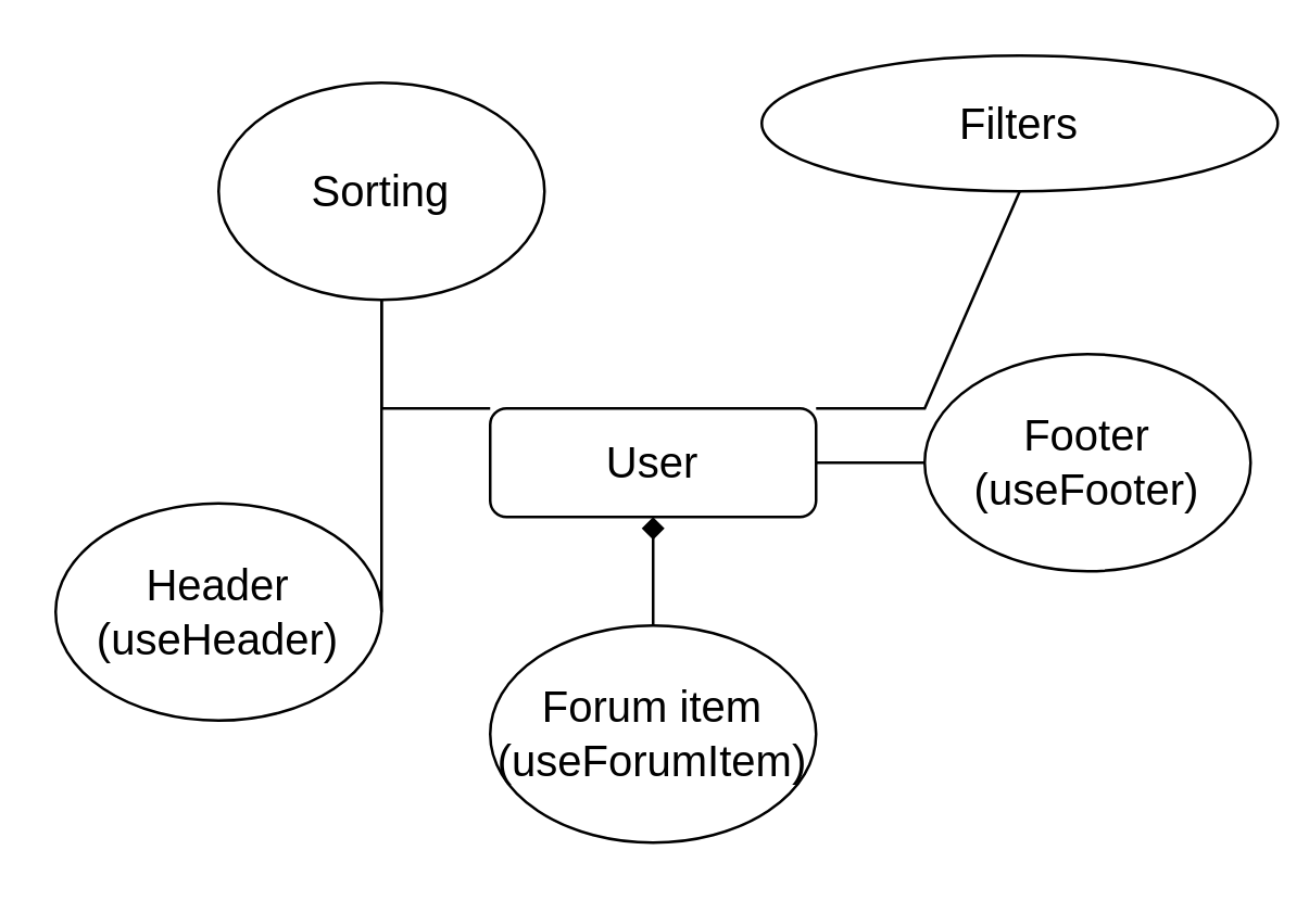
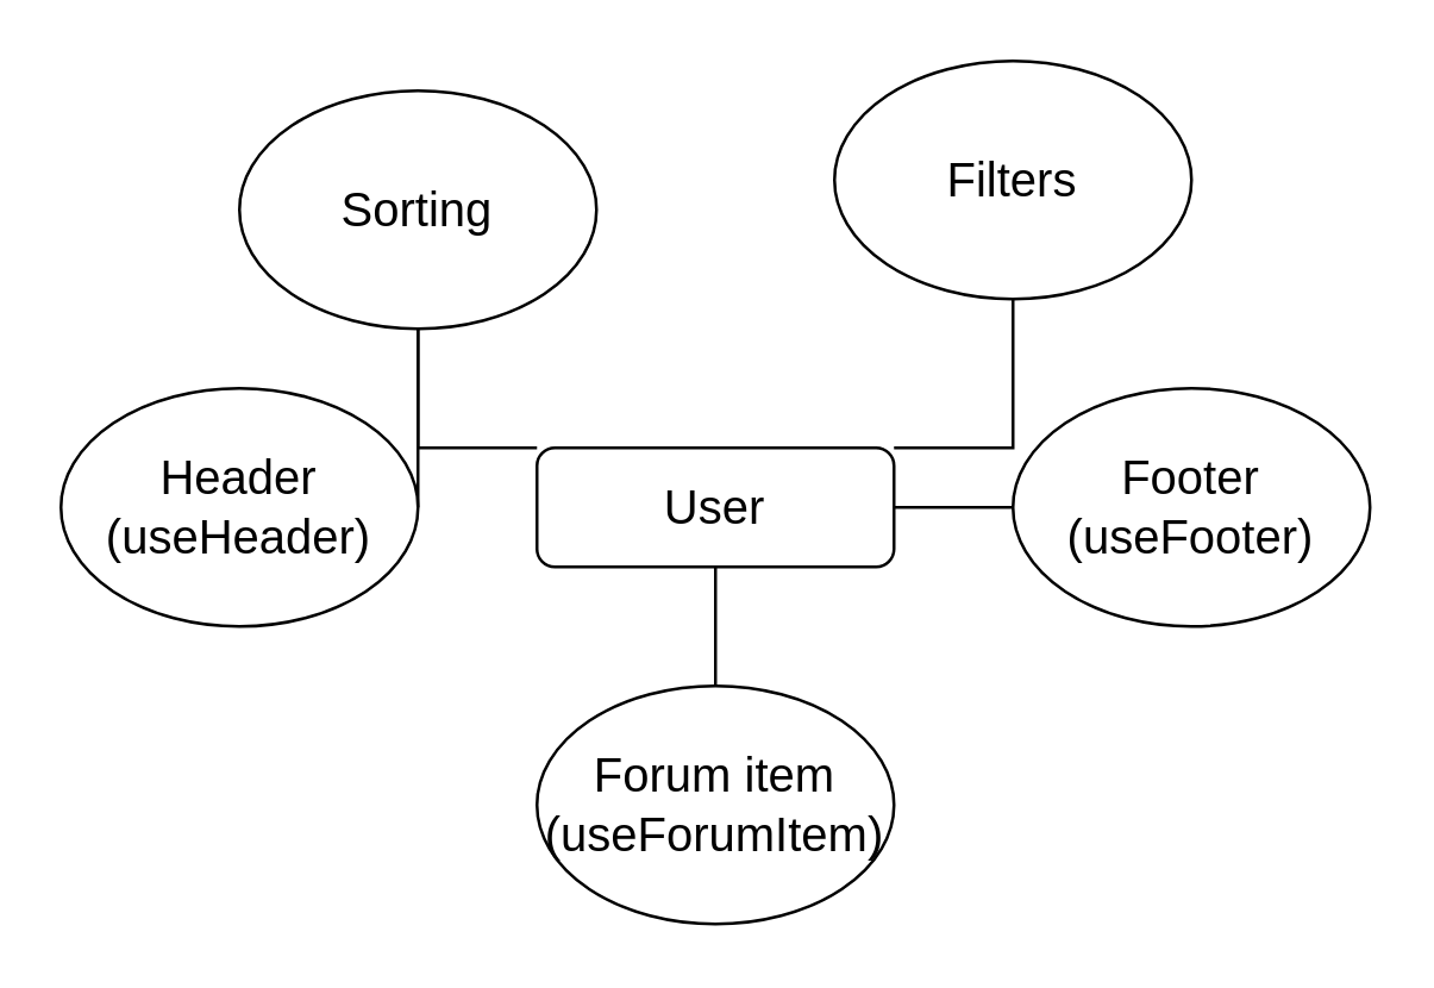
  <mxCell id="0" />
  <mxCell id="1" parent="0" />
  <mxCell id="2" value="&lt;font style=&quot;font-size: 16px;&quot;&gt;User&lt;/font&gt;" style="rounded=1;whiteSpace=wrap;html=1;" vertex="1" parent="1"><mxGeometry x="180" y="150" width="120" height="40" as="geometry" /></mxCell>
  <mxCell id="3" value="" style="endArrow=none;html=1;rounded=0;fontSize=16;exitX=1;exitY=0.5;exitDx=0;exitDy=0;" edge="1" parent="1" source="4" target="8"><mxGeometry width="50" height="50" relative="1" as="geometry"><mxPoint x="100" y="170" as="sourcePoint" /><mxPoint x="260" y="210" as="targetPoint" /></mxGeometry></mxCell>
- <mxCell id="4" value="Header&lt;br&gt;(useHeader)" style="ellipse;whiteSpace=wrap;html=1;fontSize=16;" vertex="1" parent="1"><mxGeometry x="20" y="185" width="120" height="80" as="geometry" /></mxCell>
+ <mxCell id="4" value="Header&lt;br&gt;(useHeader)" style="ellipse;whiteSpace=wrap;html=1;fontSize=16;" vertex="1" parent="1"><mxGeometry x="20" y="130" width="120" height="80" as="geometry" /></mxCell>
  <mxCell id="5" value="Footer&lt;br&gt;(useFooter)" style="ellipse;whiteSpace=wrap;html=1;fontSize=16;" vertex="1" parent="1"><mxGeometry x="340" y="130" width="120" height="80" as="geometry" /></mxCell>
  <mxCell id="6" value="" style="endArrow=none;html=1;rounded=0;fontSize=16;exitX=1;exitY=0.5;exitDx=0;exitDy=0;entryX=0;entryY=0.5;entryDx=0;entryDy=0;" edge="1" parent="1" source="2" target="5"><mxGeometry width="50" height="50" relative="1" as="geometry"><mxPoint x="210" y="250" as="sourcePoint" /><mxPoint x="260" y="200" as="targetPoint" /></mxGeometry></mxCell>
  <mxCell id="7" value="" style="endArrow=none;html=1;rounded=0;fontSize=16;exitX=0;exitY=0;exitDx=0;exitDy=0;entryX=0.5;entryY=1;entryDx=0;entryDy=0;" edge="1" parent="1" source="2" target="8"><mxGeometry width="50" height="50" relative="1" as="geometry"><mxPoint x="210" y="240" as="sourcePoint" /><mxPoint x="210" y="110" as="targetPoint" /><Array as="points"><mxPoint x="140" y="150" /></Array></mxGeometry></mxCell>
  <mxCell id="8" value="Sorting" style="ellipse;whiteSpace=wrap;html=1;fontSize=16;" vertex="1" parent="1"><mxGeometry x="80" y="30" width="120" height="80" as="geometry" /></mxCell>
- <mxCell id="9" value="Filters" style="ellipse;whiteSpace=wrap;html=1;fontSize=16;" vertex="1" parent="1"><mxGeometry x="280" y="20" width="190" height="50" as="geometry" /></mxCell>
+ <mxCell id="9" value="Filters" style="ellipse;whiteSpace=wrap;html=1;fontSize=16;" vertex="1" parent="1"><mxGeometry x="280" y="20" width="120" height="80" as="geometry" /></mxCell>
  <mxCell id="10" value="" style="endArrow=none;html=1;rounded=0;fontSize=16;exitX=1;exitY=0;exitDx=0;exitDy=0;entryX=0.5;entryY=1;entryDx=0;entryDy=0;" edge="1" parent="1" source="2" target="9"><mxGeometry width="50" height="50" relative="1" as="geometry"><mxPoint x="210" y="240" as="sourcePoint" /><mxPoint x="260" y="190" as="targetPoint" /><Array as="points"><mxPoint x="340" y="150" /></Array></mxGeometry></mxCell>
  <mxCell id="11" value="Forum item&lt;br&gt;(useForumItem)" style="ellipse;whiteSpace=wrap;html=1;fontSize=16;" vertex="1" parent="1"><mxGeometry x="180" y="230" width="120" height="80" as="geometry" /></mxCell>
- <mxCell id="12" value="" style="endArrow=diamond;html=1;rounded=0;fontSize=16;exitX=0.5;exitY=0;exitDx=0;exitDy=0;entryX=0.5;entryY=1;entryDx=0;entryDy=0;" edge="1" parent="1" source="11" target="2"><mxGeometry width="50" height="50" relative="1" as="geometry"><mxPoint x="210" y="240" as="sourcePoint" /><mxPoint x="260" y="190" as="targetPoint" /></mxGeometry></mxCell>
+ <mxCell id="12" value="" style="endArrow=none;html=1;rounded=0;fontSize=16;exitX=0.5;exitY=0;exitDx=0;exitDy=0;entryX=0.5;entryY=1;entryDx=0;entryDy=0;" edge="1" parent="1" source="11" target="2"><mxGeometry width="50" height="50" relative="1" as="geometry"><mxPoint x="210" y="240" as="sourcePoint" /><mxPoint x="260" y="190" as="targetPoint" /></mxGeometry></mxCell>
